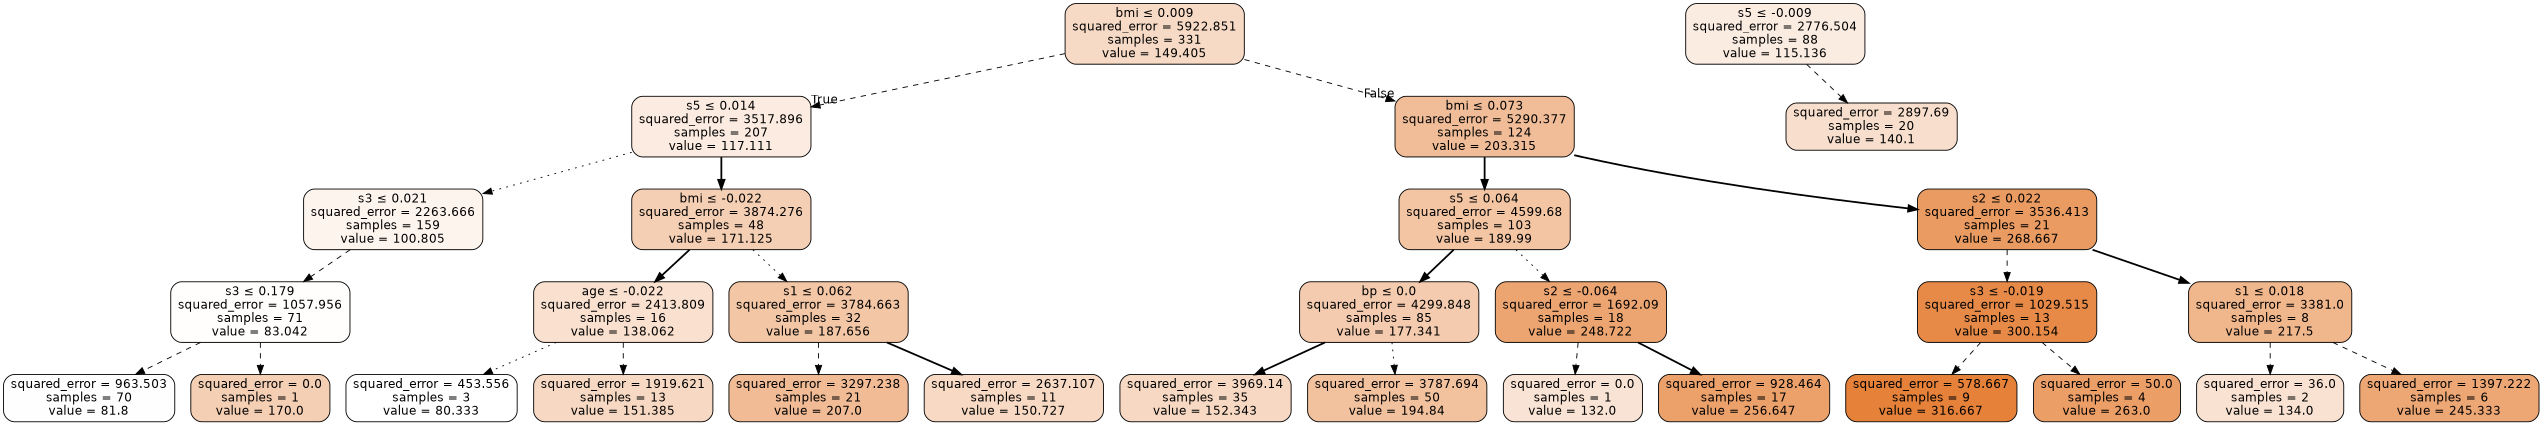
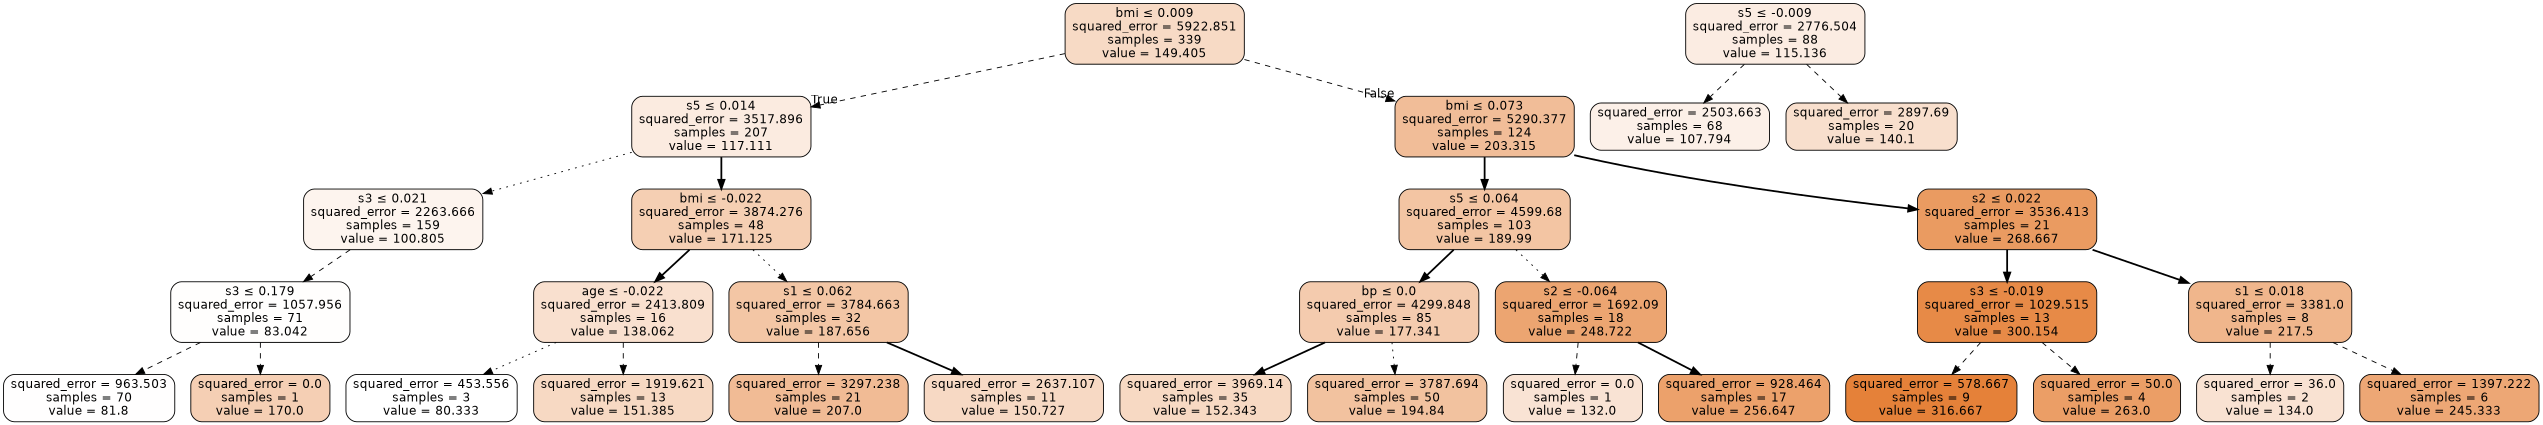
  digraph {
    node [color=black fillcolor="#f7d9c3" fontname=helvetica shape=box style="filled, rounded"]
    edge [fontname=helvetica style=dashed]
-   n1 [fillcolor="#f7dac5" label=<bmi &le; 0.009<br/>squared_error = 5922.851<br/>samples = 331<br/>value = 149.405>]
+   n1 [fillcolor="#f7dac5" label=<bmi &le; 0.009<br/>squared_error = 5922.851<br/>samples = 339<br/>value = 149.405>]
    n2 [fillcolor="#fbebe0" label=<s5 &le; 0.014<br/>squared_error = 3517.896<br/>samples = 207<br/>value = 117.111>]
    n3 [fillcolor="#f1bd98" label=<bmi &le; 0.073<br/>squared_error = 5290.377<br/>samples = 124<br/>value = 203.315>]
    n4 [fillcolor="#fdf4ee" label=<s3 &le; 0.021<br/>squared_error = 2263.666<br/>samples = 159<br/>value = 100.805>]
    n5 [fillcolor="#f5cfb3" label=<bmi &le; -0.022<br/>squared_error = 3874.276<br/>samples = 48<br/>value = 171.125>]
    n6 [fillcolor="#f3c5a3" label=<s5 &le; 0.064<br/>squared_error = 4599.68<br/>samples = 103<br/>value = 189.99>]
    n7 [fillcolor="#ea9b61" label=<s2 &le; 0.022<br/>squared_error = 3536.413<br/>samples = 21<br/>value = 268.667>]
    n8 [fillcolor="#fffefd" label=<s3 &le; 0.179<br/>squared_error = 1057.956<br/>samples = 71<br/>value = 83.042>]
    n9 [fillcolor="#f9e0cf" label=<age &le; -0.022<br/>squared_error = 2413.809<br/>samples = 16<br/>value = 138.062>]
    n10 [fillcolor="#f3c6a5" label=<s1 &le; 0.062<br/>squared_error = 3784.663<br/>samples = 32<br/>value = 187.656>]
    n11 [fillcolor="#fbece2" label=<s5 &le; -0.009<br/>squared_error = 2776.504<br/>samples = 88<br/>value = 115.136>]
+   n12 [fillcolor="#fcf0e8" label=<squared_error = 2503.663<br/>samples = 68<br/>value = 107.794>]
    n13 [fillcolor="#f8dfcd" label=<squared_error = 2897.69<br/>samples = 20<br/>value = 140.1>]
    n14 [fillcolor="#fffefe" label=<squared_error = 963.503<br/>samples = 70<br/>value = 81.8>]
    n15 [fillcolor="#f5cfb4" label=<squared_error = 0.0<br/>samples = 1<br/>value = 170.0>]
    n16 [fillcolor="#ffffff" label=<squared_error = 453.556<br/>samples = 3<br/>value = 80.333>]
    n17 [label=<squared_error = 1919.621<br/>samples = 13<br/>value = 151.385>]
    n18 [fillcolor="#f1bb95" label=<squared_error = 3297.238<br/>samples = 21<br/>value = 207.0>]
    n19 [fillcolor="#f7d9c4" label=<squared_error = 2637.107<br/>samples = 11<br/>value = 150.727>]
    n20 [fillcolor="#f4cbae" label=<bp &le; 0.0<br/>squared_error = 4299.848<br/>samples = 85<br/>value = 177.341>]
    n21 [fillcolor="#eca571" label=<s2 &le; -0.064<br/>squared_error = 1692.09<br/>samples = 18<br/>value = 248.722>]
    n22 [fillcolor="#e78a47" label=<s3 &le; -0.019<br/>squared_error = 1029.515<br/>samples = 13<br/>value = 300.154>]
    n23 [fillcolor="#f0b68c" label=<s1 &le; 0.018<br/>squared_error = 3381.0<br/>samples = 8<br/>value = 217.5>]
    n24 [label=<squared_error = 3969.14<br/>samples = 35<br/>value = 152.343>]
    n25 [fillcolor="#f2c29f" label=<squared_error = 3787.694<br/>samples = 50<br/>value = 194.84>]
    n26 [fillcolor="#f9e3d4" label=<squared_error = 0.0<br/>samples = 1<br/>value = 132.0>]
    n27 [fillcolor="#eca16b" label=<squared_error = 928.464<br/>samples = 17<br/>value = 256.647>]
    n28 [fillcolor="#e58139" label=<squared_error = 578.667<br/>samples = 9<br/>value = 316.667>]
    n29 [fillcolor="#eb9e66" label=<squared_error = 50.0<br/>samples = 4<br/>value = 263.0>]
    n30 [fillcolor="#f9e2d2" label=<squared_error = 36.0<br/>samples = 2<br/>value = 134.0>]
    n31 [fillcolor="#eda775" label=<squared_error = 1397.222<br/>samples = 6<br/>value = 245.333>]
    n1 -> n2 [headlabel=True labelangle=45 labeldistance=2.5]
    n1 -> n3 [headlabel=False labelangle=-45 labeldistance=2.5]
    n2 -> n4 [style=dotted]
    n2 -> n5 [style=bold]
    n3 -> n6 [style=bold]
    n3 -> n7 [style=bold]
    n4 -> n8
    n5 -> n9 [style=bold]
    n5 -> n10 [style=dotted]
    n6 -> n20 [style=bold]
    n6 -> n21 [style=dotted]
-   n7 -> n22
+   n7 -> n22 [style=bold]
    n7 -> n23 [style=bold]
    n8 -> n14
    n8 -> n15
    n9 -> n16 [style=dotted]
    n9 -> n17
    n10 -> n18
    n10 -> n19 [style=bold]
+   n11 -> n12
    n11 -> n13
    n20 -> n24 [style=bold]
    n20 -> n25 [style=dotted]
    n21 -> n26
    n21 -> n27 [style=bold]
    n22 -> n28
    n22 -> n29
    n23 -> n30
    n23 -> n31
  }
